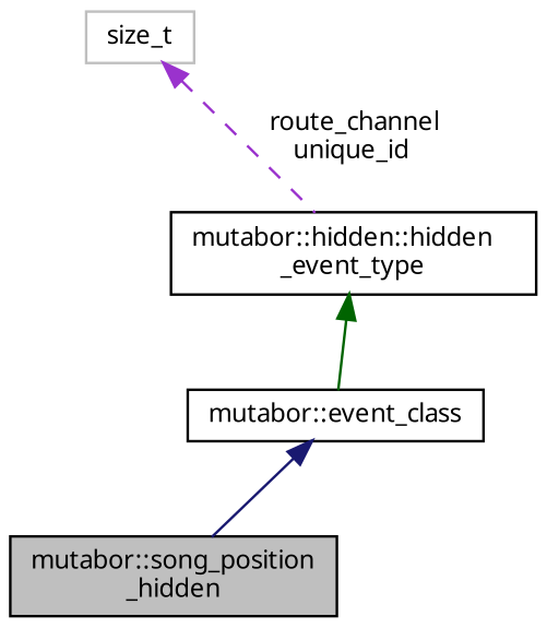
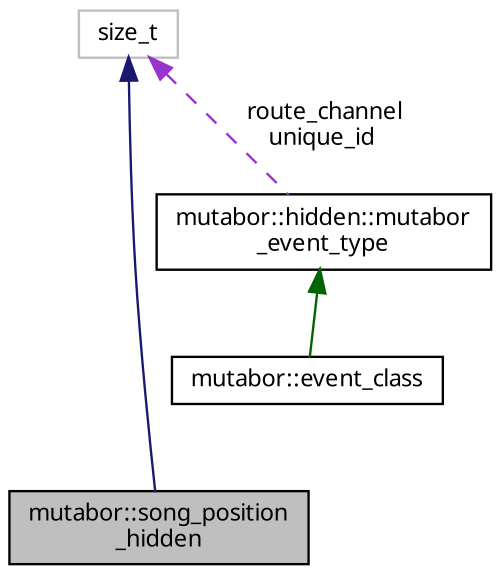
  digraph {
    node [color=black fillcolor=white fontname=Sans fontsize=10 shape=record style=filled]
    edge [dir=back fontname=Sans fontsize=10 labelfontname=Sans labelfontsize=10 style=solid]
    n1 [fillcolor=grey75 fontcolor=black height=0.2 label="mutabor::song_position\l_hidden" width=0.4]
    n2 [height=0.2 label="mutabor::event_class" width=0.4]
-   n3 [height=0.2 label="mutabor::hidden::hidden\l_event_type" width=0.4]
+   n3 [height=0.2 label="mutabor::hidden::mutabor\l_event_type" width=0.4]
    n4 [color=grey75 height=0.2 label=size_t width=0.4]
-   n2 -> n1 [color=midnightblue]
+   n4 -> n1 [color=midnightblue]
    n3 -> n2 [color=darkgreen]
    n4 -> n3 [color=darkorchid3 label=" route_channel\nunique_id" style=dashed]
  }
